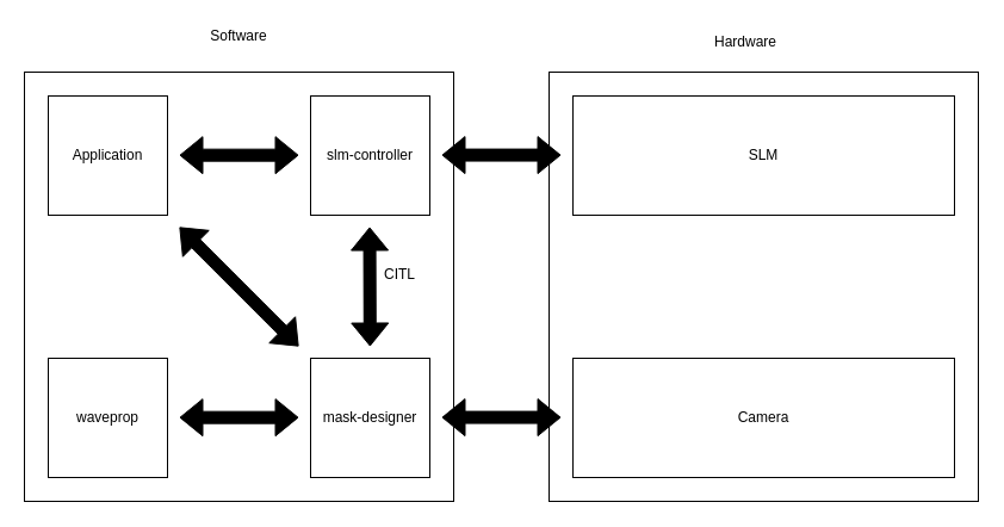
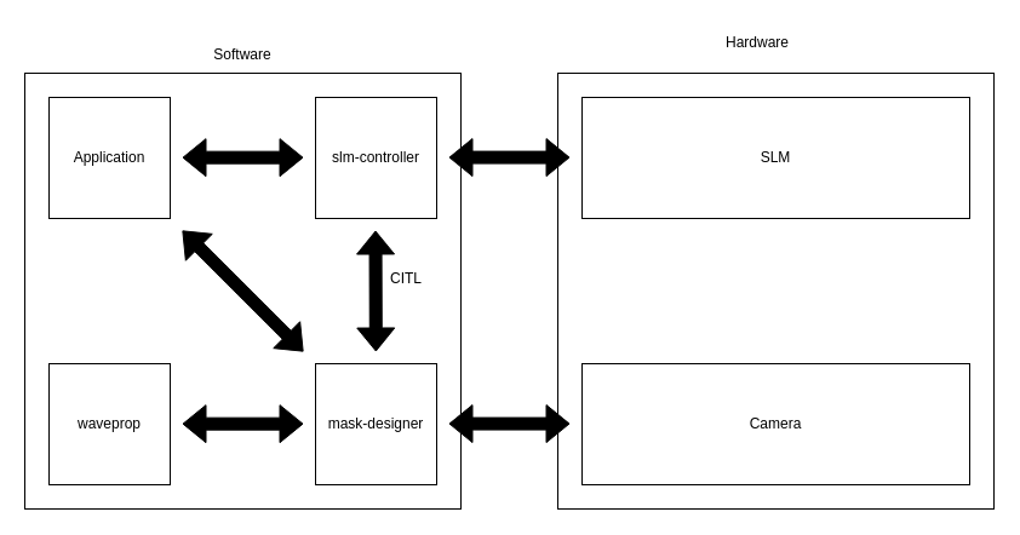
  <mxCell id="0" />
  <mxCell id="1" parent="0" />
  <mxCell id="2" value="" style="rounded=0;whiteSpace=wrap;html=1;fillColor=none;" parent="1" vertex="1"><mxGeometry x="20" y="60" width="360" height="360" as="geometry" /></mxCell>
  <mxCell id="3" value="" style="shape=flexArrow;endArrow=classic;startArrow=classic;html=1;rounded=0;fillColor=#000000;" parent="1" edge="1"><mxGeometry width="100" height="100" relative="1" as="geometry"><mxPoint x="309.84" y="290" as="sourcePoint" /><mxPoint x="309.5" y="190" as="targetPoint" /></mxGeometry></mxCell>
  <mxCell id="4" value="" style="shape=flexArrow;endArrow=classic;startArrow=classic;html=1;rounded=0;fillColor=#000000;" parent="1" edge="1"><mxGeometry width="100" height="100" relative="1" as="geometry"><mxPoint x="250" y="129.66" as="sourcePoint" /><mxPoint x="150" y="129.66" as="targetPoint" /></mxGeometry></mxCell>
  <mxCell id="5" value="" style="shape=flexArrow;endArrow=classic;startArrow=classic;html=1;rounded=0;fillColor=#000000;" parent="1" edge="1"><mxGeometry width="100" height="100" relative="1" as="geometry"><mxPoint x="250" y="349.66" as="sourcePoint" /><mxPoint x="150" y="349.66" as="targetPoint" /></mxGeometry></mxCell>
  <mxCell id="6" value="" style="shape=flexArrow;endArrow=classic;startArrow=classic;html=1;rounded=0;fillColor=#000000;" parent="1" edge="1"><mxGeometry width="100" height="100" relative="1" as="geometry"><mxPoint x="250" y="290" as="sourcePoint" /><mxPoint x="150" y="190" as="targetPoint" /></mxGeometry></mxCell>
  <mxCell id="7" value="CITL" style="text;html=1;strokeColor=none;fillColor=none;align=center;verticalAlign=middle;whiteSpace=wrap;rounded=0;" parent="1" vertex="1"><mxGeometry x="305" y="215" width="60" height="30" as="geometry" /></mxCell>
  <mxCell id="8" value="Application" style="text;html=1;strokeColor=default;fillColor=none;align=center;verticalAlign=middle;whiteSpace=wrap;rounded=0;" parent="1" vertex="1"><mxGeometry x="40" y="80" width="100" height="100" as="geometry" /></mxCell>
  <mxCell id="9" value="slm-controller" style="text;html=1;strokeColor=default;fillColor=none;align=center;verticalAlign=middle;whiteSpace=wrap;rounded=0;" parent="1" vertex="1"><mxGeometry x="260" y="80" width="100" height="100" as="geometry" /></mxCell>
  <mxCell id="10" value="mask-designer" style="text;html=1;strokeColor=default;fillColor=none;align=center;verticalAlign=middle;whiteSpace=wrap;rounded=0;" parent="1" vertex="1"><mxGeometry x="260" y="300" width="100" height="100" as="geometry" /></mxCell>
  <mxCell id="11" value="waveprop" style="text;html=1;strokeColor=default;fillColor=none;align=center;verticalAlign=middle;whiteSpace=wrap;rounded=0;" parent="1" vertex="1"><mxGeometry x="40" y="300" width="100" height="100" as="geometry" /></mxCell>
  <mxCell id="12" value="" style="rounded=0;whiteSpace=wrap;html=1;fillColor=none;" parent="1" vertex="1"><mxGeometry x="460" y="60" width="360" height="360" as="geometry" /></mxCell>
  <mxCell id="13" value="SLM" style="text;html=1;strokeColor=default;fillColor=none;align=center;verticalAlign=middle;whiteSpace=wrap;rounded=0;" parent="1" vertex="1"><mxGeometry x="480" y="80" width="320" height="100" as="geometry" /></mxCell>
  <mxCell id="14" value="Camera" style="text;html=1;strokeColor=default;fillColor=none;align=center;verticalAlign=middle;whiteSpace=wrap;rounded=0;" parent="1" vertex="1"><mxGeometry x="480" y="300" width="320" height="100" as="geometry" /></mxCell>
  <mxCell id="15" value="" style="shape=flexArrow;endArrow=classic;startArrow=classic;html=1;rounded=0;fillColor=#000000;" parent="1" edge="1"><mxGeometry width="100" height="100" relative="1" as="geometry"><mxPoint x="470" y="129.58" as="sourcePoint" /><mxPoint x="370" y="129.58" as="targetPoint" /></mxGeometry></mxCell>
  <mxCell id="16" value="" style="shape=flexArrow;endArrow=classic;startArrow=classic;html=1;rounded=0;fillColor=#000000;" parent="1" edge="1"><mxGeometry width="100" height="100" relative="1" as="geometry"><mxPoint x="470" y="349.58" as="sourcePoint" /><mxPoint x="370" y="349.58" as="targetPoint" /></mxGeometry></mxCell>
- <mxCell id="17" value="Software" style="text;html=1;strokeColor=none;fillColor=none;align=center;verticalAlign=middle;whiteSpace=wrap;rounded=0;" parent="1" vertex="1"><mxGeometry x="170" y="15" width="60" height="30" as="geometry" /></mxCell>
+ <mxCell id="17" value="Software" style="text;html=1;strokeColor=none;fillColor=none;align=center;verticalAlign=middle;whiteSpace=wrap;rounded=0;" parent="1" vertex="1"><mxGeometry x="170" y="30" width="60" height="30" as="geometry" /></mxCell>
  <mxCell id="18" value="Hardware" style="text;html=1;strokeColor=none;fillColor=none;align=center;verticalAlign=middle;whiteSpace=wrap;rounded=0;" parent="1" vertex="1"><mxGeometry x="595" y="20" width="60" height="30" as="geometry" /></mxCell>
